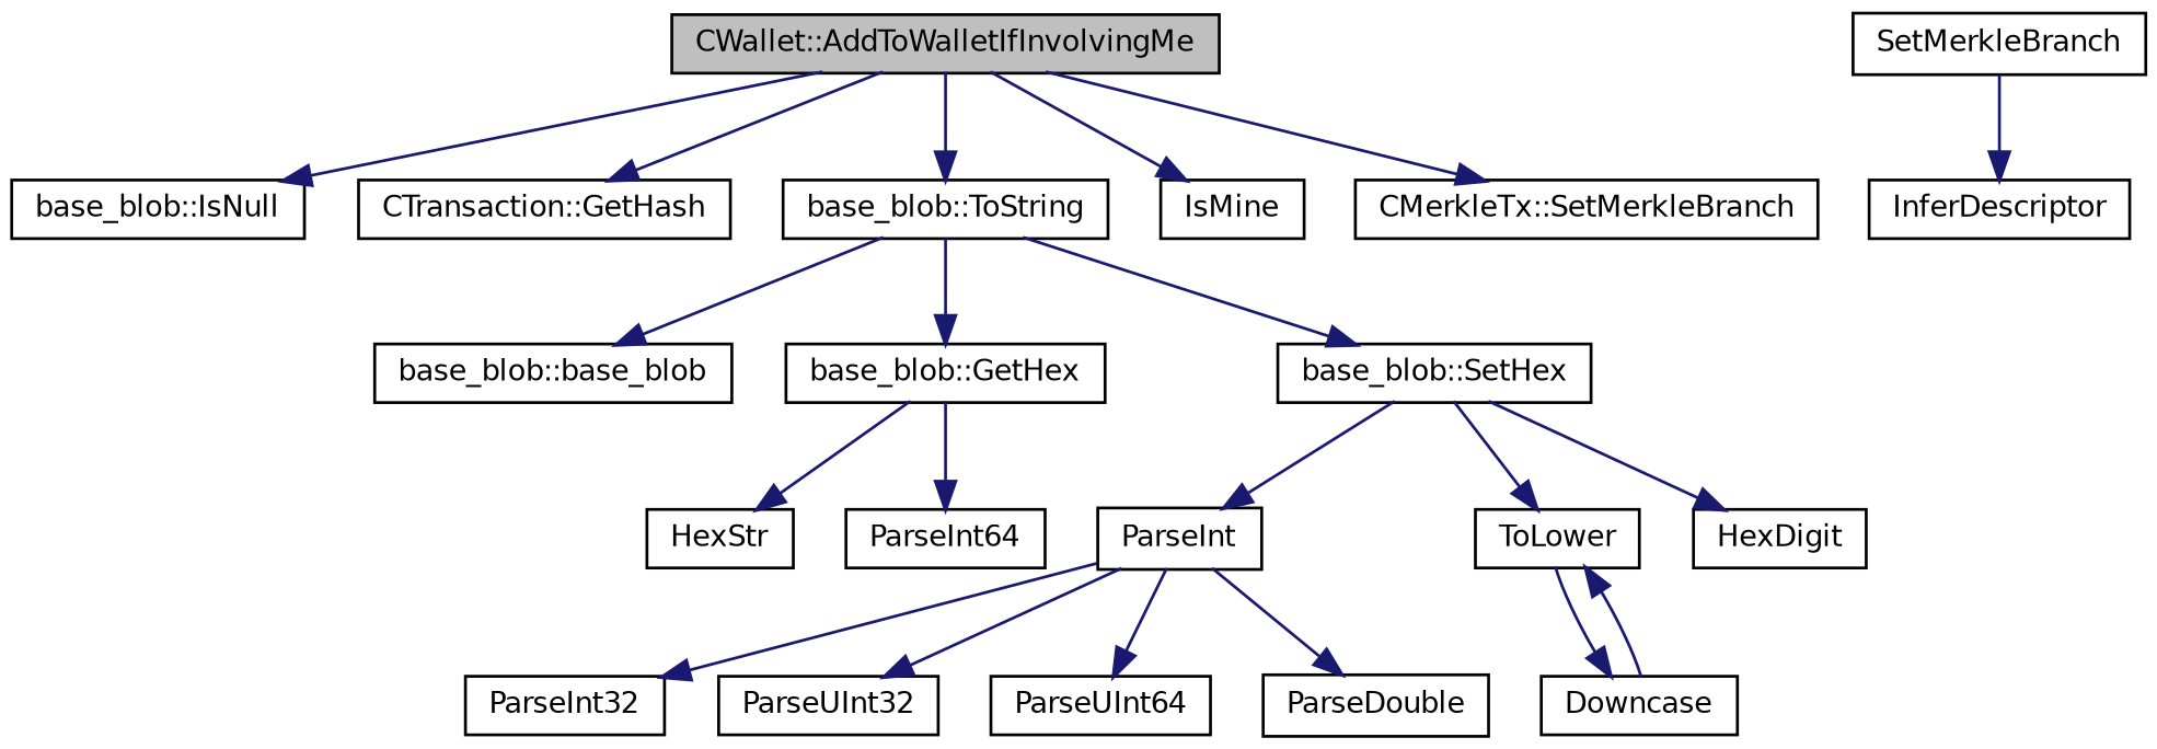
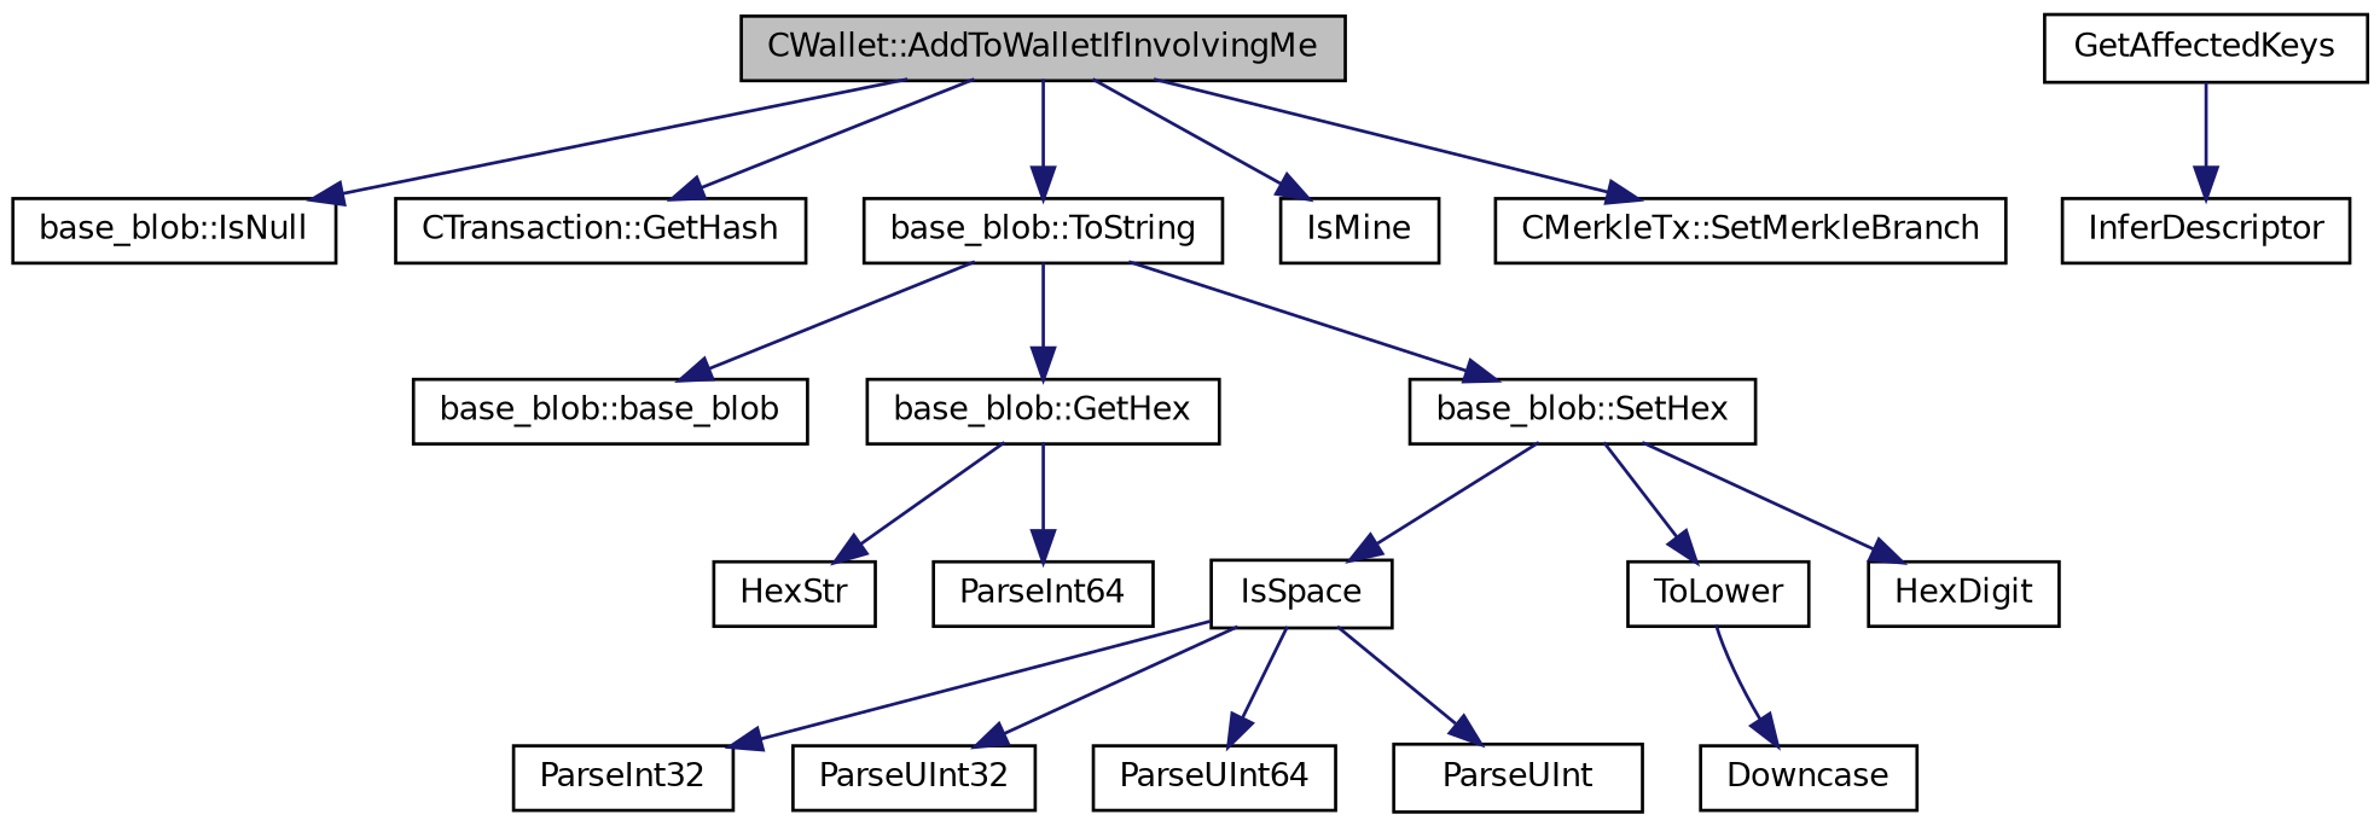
  digraph {
    rankdir=TB
    node [color=black fillcolor=white fontname=Helvetica fontsize=10 shape=record style=filled]
    edge [color=midnightblue fontname=Helvetica fontsize=10 labelfontname=Helvetica labelfontsize=10 style=solid]
    n1 [fillcolor=grey75 fontcolor=black height=0.2 label="CWallet::AddToWalletIfInvolvingMe" width=0.4]
    n2 [height=0.2 label="base_blob::IsNull" width=0.4]
    n3 [height=0.2 label="CTransaction::GetHash" width=0.4]
    n4 [height=0.2 label="base_blob::ToString" width=0.4]
    n5 [height=0.2 label=IsMine width=0.4]
    n6 [height=0.2 label="CMerkleTx::SetMerkleBranch" width=0.4]
    n7 [height=0.2 label="base_blob::base_blob" width=0.4]
    n8 [height=0.2 label="base_blob::GetHex" width=0.4]
    n9 [height=0.2 label="base_blob::SetHex" width=0.4]
-   n10 [height=0.2 label=SetMerkleBranch width=0.4]
+   n10 [height=0.2 label=GetAffectedKeys width=0.4]
    n11 [height=0.2 label=InferDescriptor width=0.4]
    n12 [height=0.2 label=HexStr width=0.4]
    n13 [height=0.2 label=ParseInt64 width=0.4]
-   n14 [height=0.2 label=ParseInt width=0.4]
+   n14 [height=0.2 label=IsSpace width=0.4]
    n15 [height=0.2 label=ToLower width=0.4]
    n16 [height=0.2 label=HexDigit width=0.4]
    n17 [height=0.2 label=ParseInt32 width=0.4]
    n18 [height=0.2 label=ParseUInt32 width=0.4]
    n19 [height=0.2 label=ParseUInt64 width=0.4]
-   n20 [height=0.2 label=ParseDouble width=0.4]
+   n20 [height=0.2 label=ParseUInt width=0.4]
    n21 [height=0.2 label=Downcase width=0.4]
    n1 -> n2
    n1 -> n3
    n1 -> n4
    n1 -> n5
    n1 -> n6
    n4 -> n7
    n4 -> n8
    n4 -> n9
    n8 -> n12
    n8 -> n13
    n9 -> n14
    n9 -> n15
    n9 -> n16
    n10 -> n11
    n14 -> n17
    n14 -> n18
    n14 -> n19
    n14 -> n20
    n15 -> n21
-   n21 -> n15
  }
